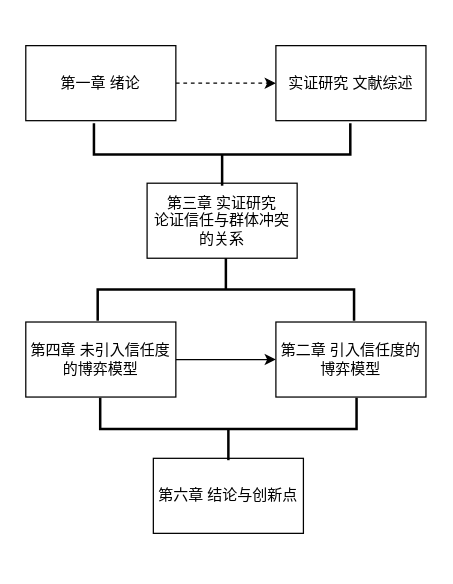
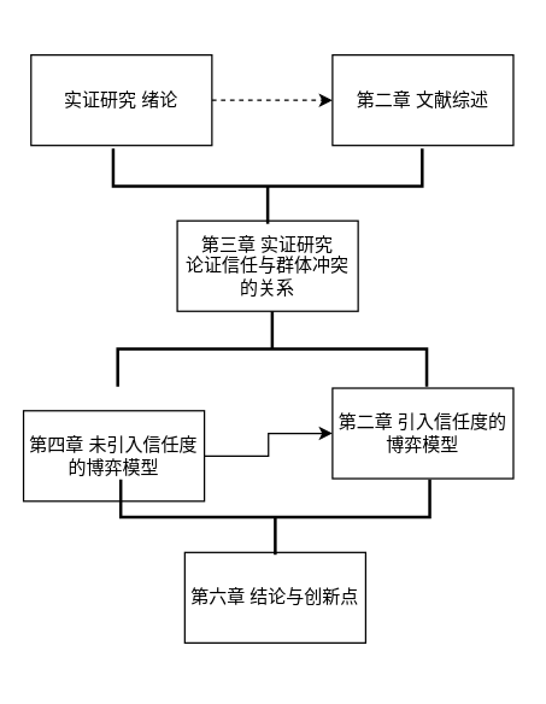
  <mxCell id="0" />
  <mxCell id="1" parent="0" />
  <mxCell id="2" value="" style="edgeStyle=orthogonalEdgeStyle;rounded=0;orthogonalLoop=1;jettySize=auto;html=1;dashed=1;" edge="1" parent="1" source="3" target="4"><mxGeometry relative="1" as="geometry" /></mxCell>
- <mxCell id="3" value="第一章 绪论" style="rounded=0;whiteSpace=wrap;html=1;" vertex="1" parent="1"><mxGeometry x="20" y="36" width="120" height="60" as="geometry" /></mxCell>
- <mxCell id="4" value="实证研究 文献综述" style="rounded=0;whiteSpace=wrap;html=1;" vertex="1" parent="1"><mxGeometry x="220" y="36" width="120" height="60" as="geometry" /></mxCell>
+ <mxCell id="3" value="实证研究 绪论" style="rounded=0;whiteSpace=wrap;html=1;" vertex="1" parent="1"><mxGeometry x="20" y="36" width="120" height="60" as="geometry" /></mxCell>
+ <mxCell id="4" value="第二章 文献综述" style="rounded=0;whiteSpace=wrap;html=1;" vertex="1" parent="1"><mxGeometry x="220" y="36" width="120" height="60" as="geometry" /></mxCell>
  <mxCell id="5" value="第三章 实证研究&lt;br&gt;论证信任与群体冲突的关系&lt;br&gt;" style="rounded=0;whiteSpace=wrap;html=1;" vertex="1" parent="1"><mxGeometry x="117" y="146" width="120" height="60" as="geometry" /></mxCell>
  <mxCell id="6" value="" style="edgeStyle=orthogonalEdgeStyle;rounded=0;orthogonalLoop=1;jettySize=auto;html=1;" edge="1" parent="1" source="7" target="8"><mxGeometry relative="1" as="geometry" /></mxCell>
- <mxCell id="7" value="第四章 未引入信任度的博弈模型&lt;br&gt;" style="rounded=0;whiteSpace=wrap;html=1;" vertex="1" parent="1"><mxGeometry x="20" y="257" width="120" height="60" as="geometry" /></mxCell>
+ <mxCell id="7" value="第四章 未引入信任度的博弈模型&lt;br&gt;" style="rounded=0;whiteSpace=wrap;html=1;" vertex="1" parent="1"><mxGeometry x="15" y="272" width="120" height="60" as="geometry" /></mxCell>
  <mxCell id="8" value="第二章 引入信任度的博弈模型&lt;br&gt;" style="rounded=0;whiteSpace=wrap;html=1;" vertex="1" parent="1"><mxGeometry x="220" y="257" width="120" height="60" as="geometry" /></mxCell>
  <mxCell id="9" value="第六章 结论与创新点&lt;br&gt;" style="rounded=0;whiteSpace=wrap;html=1;" vertex="1" parent="1"><mxGeometry x="122" y="366" width="120" height="60" as="geometry" /></mxCell>
  <mxCell id="10" value="" style="strokeWidth=2;html=1;shape=mxgraph.flowchart.annotation_2;align=left;rotation=-90;" vertex="1" parent="1"><mxGeometry x="157" y="240" width="50" height="205" as="geometry" /></mxCell>
  <mxCell id="11" value="" style="strokeWidth=2;html=1;shape=mxgraph.flowchart.annotation_2;align=left;rotation=-90;" vertex="1" parent="1"><mxGeometry x="152" y="20.5" width="50" height="205" as="geometry" /></mxCell>
  <mxCell id="12" value="" style="strokeWidth=2;html=1;shape=mxgraph.flowchart.annotation_2;align=left;rotation=90;" vertex="1" parent="1"><mxGeometry x="155" y="128.5" width="50" height="205" as="geometry" /></mxCell>
